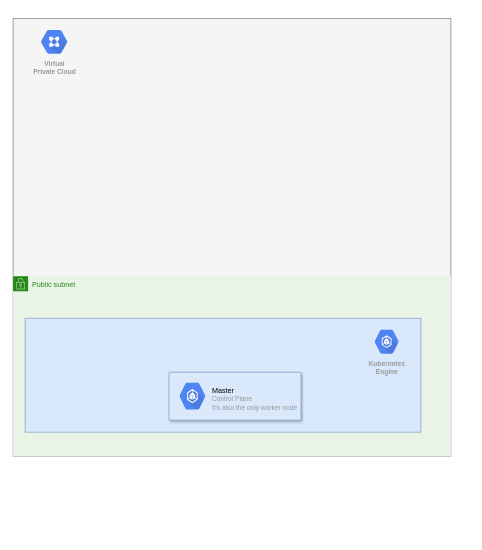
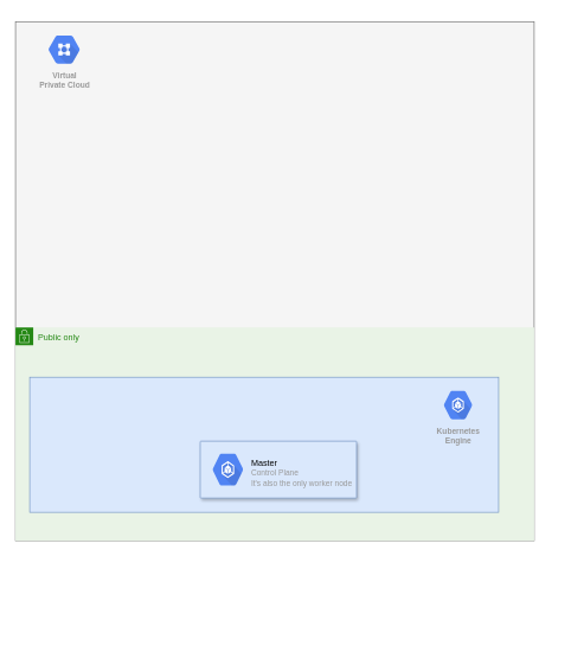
  <mxCell id="0" />
  <mxCell id="1" parent="0" />
  <mxCell id="2" value="" style="group" vertex="1" connectable="0" parent="1"><mxGeometry x="21" y="20" width="760" height="874.25" as="geometry" /></mxCell>
  <mxCell id="3" value="" style="whiteSpace=wrap;html=1;aspect=fixed;fillColor=#f5f5f5;strokeColor=#666666;fontColor=#333333;" vertex="1" parent="2"><mxGeometry x="-0.002" y="10" width="730" height="730" as="geometry" /></mxCell>
  <mxCell id="4" value="Virtual&#10;Private Cloud" style="sketch=0;html=1;fillColor=#5184F3;strokeColor=none;verticalAlign=top;labelPosition=center;verticalLabelPosition=bottom;align=center;spacingTop=-6;fontSize=11;fontStyle=1;fontColor=#999999;shape=mxgraph.gcp2.hexIcon;prIcon=virtual_private_cloud" vertex="1" parent="2"><mxGeometry x="35.135" y="20" width="66.892" height="58.5" as="geometry" /></mxCell>
- <mxCell id="5" value="Public subnet" style="points=[[0,0],[0.25,0],[0.5,0],[0.75,0],[1,0],[1,0.25],[1,0.5],[1,0.75],[1,1],[0.75,1],[0.5,1],[0.25,1],[0,1],[0,0.75],[0,0.5],[0,0.25]];outlineConnect=0;gradientColor=none;html=1;whiteSpace=wrap;fontSize=12;fontStyle=0;container=1;pointerEvents=0;collapsible=0;recursiveResize=0;shape=mxgraph.aws4.group;grIcon=mxgraph.aws4.group_security_group;grStroke=0;strokeColor=#248814;fillColor=#E9F3E6;verticalAlign=top;align=left;spacingLeft=30;fontColor=#248814;dashed=0;" vertex="1" parent="2"><mxGeometry y="440" width="730" height="300" as="geometry" /></mxCell>
+ <mxCell id="5" value="Public only" style="points=[[0,0],[0.25,0],[0.5,0],[0.75,0],[1,0],[1,0.25],[1,0.5],[1,0.75],[1,1],[0.75,1],[0.5,1],[0.25,1],[0,1],[0,0.75],[0,0.5],[0,0.25]];outlineConnect=0;gradientColor=none;html=1;whiteSpace=wrap;fontSize=12;fontStyle=0;container=1;pointerEvents=0;collapsible=0;recursiveResize=0;shape=mxgraph.aws4.group;grIcon=mxgraph.aws4.group_security_group;grStroke=0;strokeColor=#248814;fillColor=#E9F3E6;verticalAlign=top;align=left;spacingLeft=30;fontColor=#248814;dashed=0;" vertex="1" parent="2"><mxGeometry y="440" width="730" height="300" as="geometry" /></mxCell>
  <mxCell id="6" value="" style="group" vertex="1" connectable="0" parent="2"><mxGeometry x="20" y="440" width="660" height="260" as="geometry" /></mxCell>
  <mxCell id="7" value="" style="rounded=0;whiteSpace=wrap;html=1;fillColor=#dae8fc;strokeColor=#6c8ebf;container=1;" vertex="1" parent="6"><mxGeometry y="70" width="660" height="190" as="geometry" /></mxCell>
  <mxCell id="8" value="Kubernetes&#10;Engine" style="sketch=0;html=1;fillColor=#5184F3;strokeColor=none;verticalAlign=top;labelPosition=center;verticalLabelPosition=bottom;align=center;spacingTop=-6;fontSize=11;fontStyle=1;fontColor=#999999;shape=mxgraph.gcp2.hexIcon;prIcon=container_engine" vertex="1" parent="7"><mxGeometry x="572.67" y="10" width="60.478" height="58.5" as="geometry" /></mxCell>
  <mxCell id="9" value="" style="group" vertex="1" connectable="0" parent="7"><mxGeometry x="240" y="90" width="220" height="80" as="geometry" /></mxCell>
  <mxCell id="10" value="" style="strokeColor=#6c8ebf;shadow=1;strokeWidth=1;rounded=1;absoluteArcSize=1;arcSize=2;fillColor=#dae8fc;container=0;" vertex="1" parent="9"><mxGeometry width="220" height="80" as="geometry" /></mxCell>
  <mxCell id="11" value="&lt;font color=&quot;#000000&quot;&gt;Master&lt;span style=&quot;white-space: pre&quot;&gt;&#09;&lt;/span&gt;&lt;/font&gt;&lt;br&gt;&lt;font style=&quot;font-size: 11px&quot;&gt;Control Plane&lt;br&gt;It's also the only worker node&lt;br&gt;&lt;/font&gt;" style="sketch=0;dashed=0;connectable=0;html=1;fillColor=#5184F3;strokeColor=none;shape=mxgraph.gcp2.container_engine;part=1;labelPosition=right;verticalLabelPosition=middle;align=left;verticalAlign=top;spacingLeft=5;fontColor=#999999;fontSize=12;spacingTop=-8;" vertex="1" parent="9"><mxGeometry x="17.557" y="17.714" width="42.918" height="44.571" as="geometry"><mxPoint x="5" y="7" as="offset" /></mxGeometry></mxCell>
